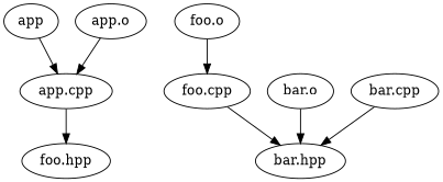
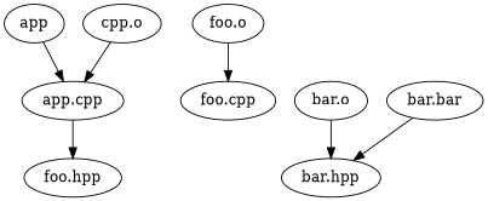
  digraph {
    app
    "app.cpp"
-   "app.o"
+   "app.o" [label="cpp.o"]
    "foo.hpp"
    "foo.o"
    "foo.cpp"
    "bar.hpp"
    "bar.o"
-   "bar.cpp"
+   "bar.cpp" [label="bar.bar"]
    app -> "app.cpp"
    "app.cpp" -> "foo.hpp"
    "app.o" -> "app.cpp"
    "foo.o" -> "foo.cpp"
-   "foo.cpp" -> "bar.hpp"
    "bar.o" -> "bar.hpp"
    "bar.cpp" -> "bar.hpp"
  }
